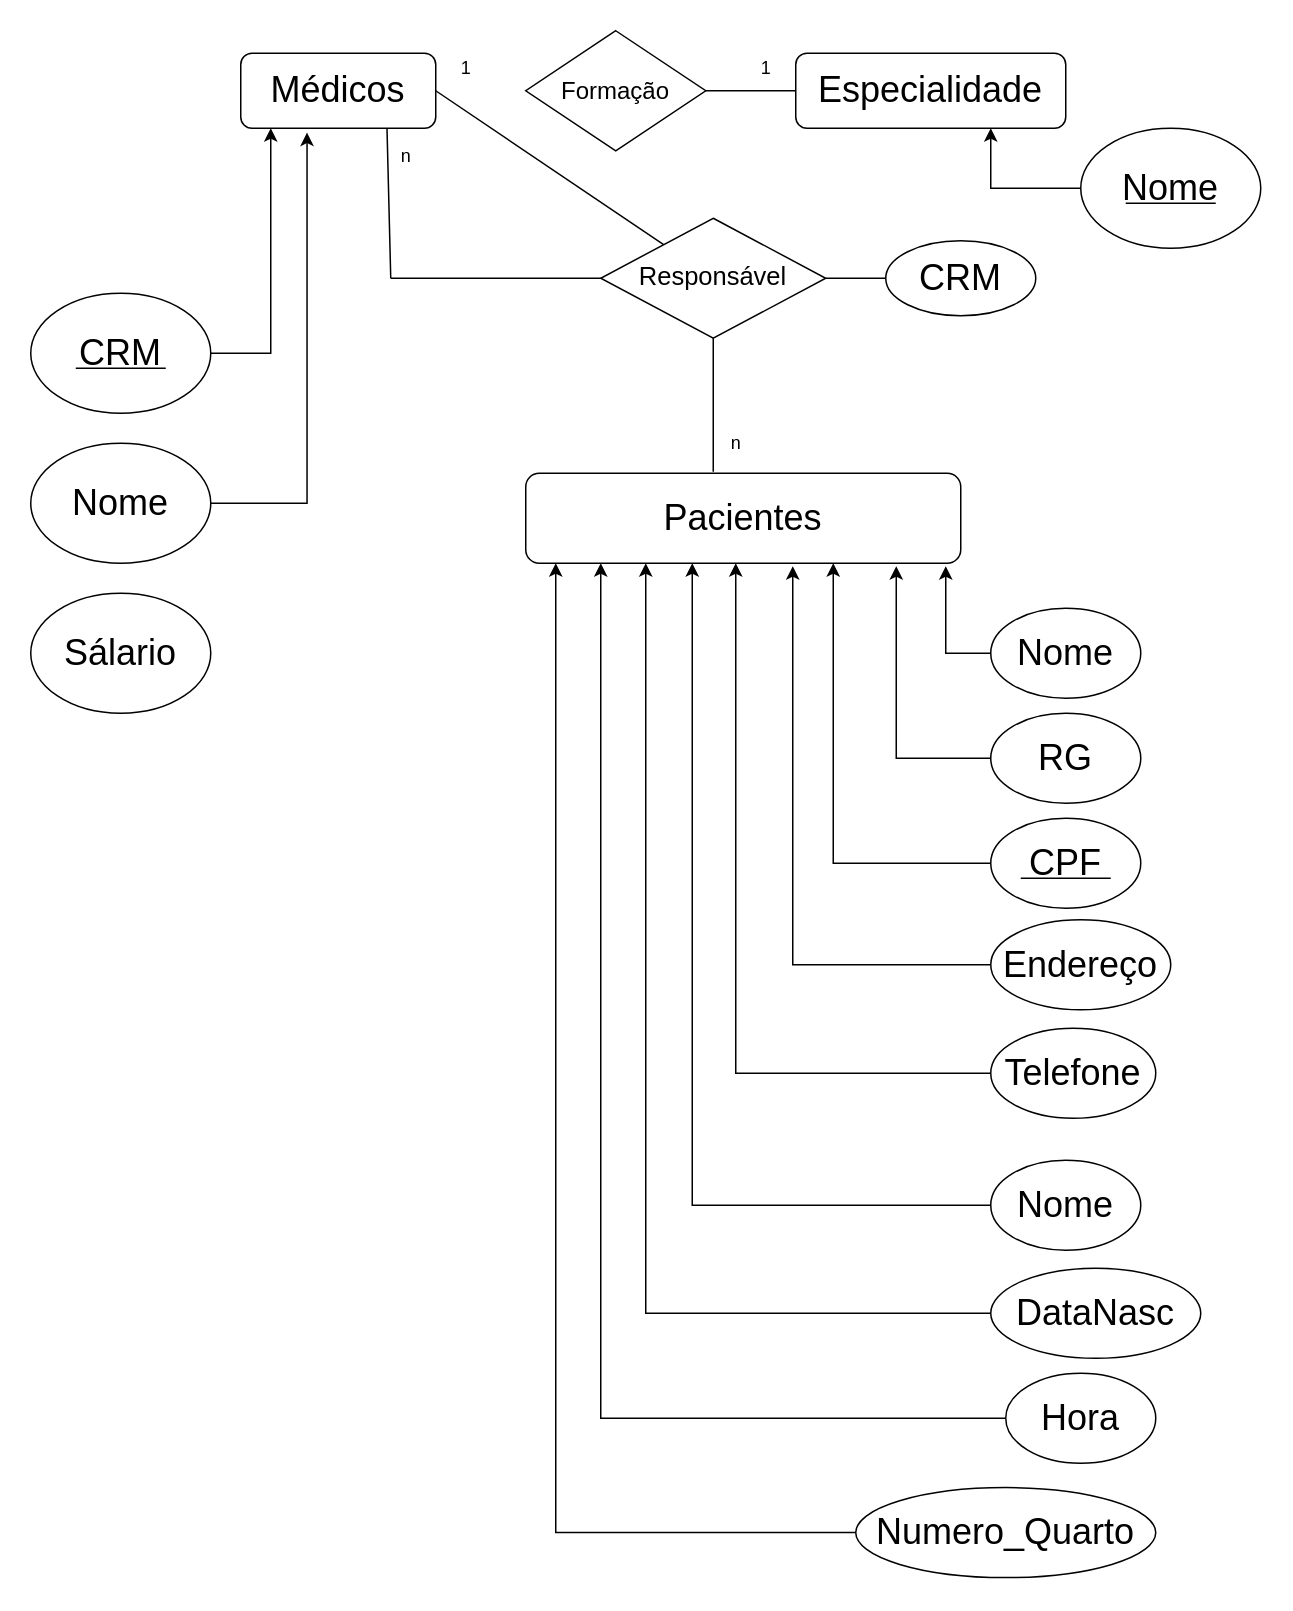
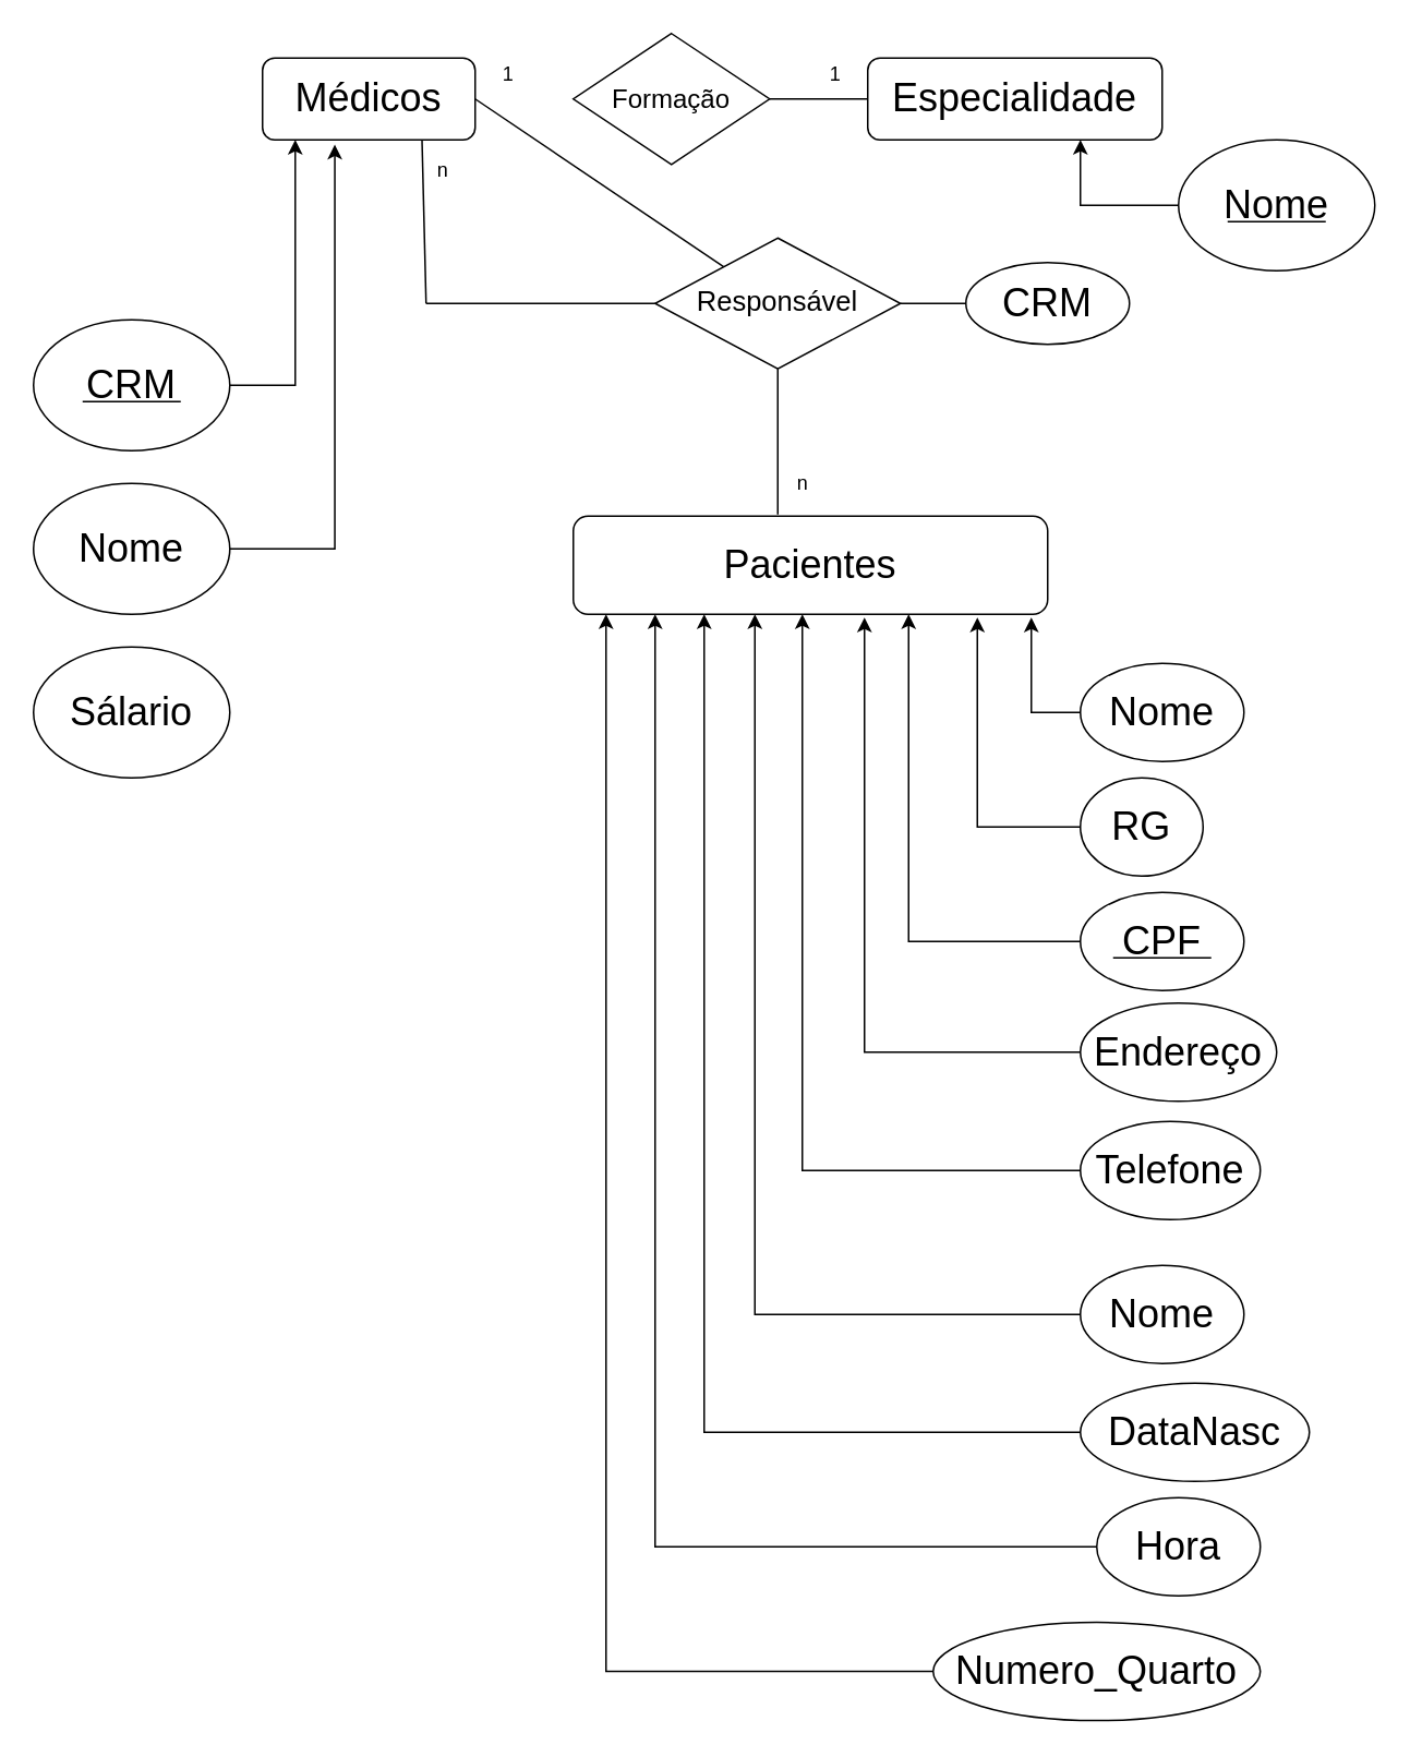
  <mxCell id="0" />
  <mxCell id="1" parent="0" />
  <mxCell id="2" style="edgeStyle=orthogonalEdgeStyle;rounded=0;orthogonalLoop=1;jettySize=auto;html=1;" parent="1" source="3" edge="1"><mxGeometry relative="1" as="geometry"><mxPoint x="180" y="85" as="targetPoint" /><Array as="points"><mxPoint x="180" y="235" /></Array></mxGeometry></mxCell>
  <mxCell id="3" value="&lt;font style=&quot;font-size: 24px&quot;&gt;CRM&lt;/font&gt;" style="ellipse;whiteSpace=wrap;html=1;" parent="1" vertex="1"><mxGeometry x="20" y="195" width="120" height="80" as="geometry" /></mxCell>
  <mxCell id="4" style="edgeStyle=orthogonalEdgeStyle;rounded=0;orthogonalLoop=1;jettySize=auto;html=1;entryX=0.34;entryY=1.058;entryDx=0;entryDy=0;entryPerimeter=0;" parent="1" source="5" target="9" edge="1"><mxGeometry relative="1" as="geometry"><mxPoint x="220" y="85" as="targetPoint" /><Array as="points"><mxPoint x="204" y="335" /></Array></mxGeometry></mxCell>
  <mxCell id="5" value="&lt;font style=&quot;font-size: 24px&quot;&gt;Nome&lt;/font&gt;" style="ellipse;whiteSpace=wrap;html=1;" parent="1" vertex="1"><mxGeometry x="20" y="295" width="120" height="80" as="geometry" /></mxCell>
  <mxCell id="6" value="" style="endArrow=none;html=1;" parent="1" edge="1"><mxGeometry width="50" height="50" relative="1" as="geometry"><mxPoint x="50" y="245" as="sourcePoint" /><mxPoint x="110" y="245" as="targetPoint" /></mxGeometry></mxCell>
  <mxCell id="7" value="&lt;font style=&quot;font-size: 24px&quot;&gt;Sálario&lt;/font&gt;" style="ellipse;whiteSpace=wrap;html=1;" parent="1" vertex="1"><mxGeometry x="20" y="395" width="120" height="80" as="geometry" /></mxCell>
  <mxCell id="8" value="&lt;font style=&quot;font-size: 24px&quot;&gt;Especialidade&lt;/font&gt;" style="rounded=1;whiteSpace=wrap;html=1;" parent="1" vertex="1"><mxGeometry x="530" y="35" width="180" height="50" as="geometry" /></mxCell>
  <mxCell id="9" value="&lt;font style=&quot;font-size: 24px&quot;&gt;Médicos&lt;/font&gt;" style="rounded=1;whiteSpace=wrap;html=1;" parent="1" vertex="1"><mxGeometry x="160" y="35" width="130" height="50" as="geometry" /></mxCell>
  <mxCell id="10" value="&lt;font style=&quot;font-size: 24px&quot;&gt;Pacientes&lt;/font&gt;" style="rounded=1;whiteSpace=wrap;html=1;" parent="1" vertex="1"><mxGeometry x="350" y="315" width="290" height="60" as="geometry" /></mxCell>
  <mxCell id="11" value="&lt;font style=&quot;font-size: 16px&quot;&gt;Formação&lt;/font&gt;" style="rhombus;whiteSpace=wrap;html=1;" parent="1" vertex="1"><mxGeometry x="350" y="20" width="120" height="80" as="geometry" /></mxCell>
  <mxCell id="12" value="" style="endArrow=none;html=1;strokeColor=#000000;exitX=1;exitY=0.5;exitDx=0;exitDy=0;" parent="1" source="9" target="35" edge="1"><mxGeometry width="50" height="50" relative="1" as="geometry"><mxPoint x="330" y="59.41" as="sourcePoint" /><mxPoint x="380" y="59.41" as="targetPoint" /></mxGeometry></mxCell>
  <mxCell id="13" value="" style="endArrow=none;html=1;strokeColor=#000000;exitX=1;exitY=0.5;exitDx=0;exitDy=0;" parent="1" source="11" edge="1"><mxGeometry width="50" height="50" relative="1" as="geometry"><mxPoint x="460" y="60" as="sourcePoint" /><mxPoint x="530" y="60" as="targetPoint" /></mxGeometry></mxCell>
  <mxCell id="14" value="1" style="text;html=1;align=center;verticalAlign=middle;resizable=0;points=[];autosize=1;" parent="1" vertex="1"><mxGeometry x="500" y="35" width="20" height="20" as="geometry" /></mxCell>
  <mxCell id="15" style="edgeStyle=orthogonalEdgeStyle;rounded=0;orthogonalLoop=1;jettySize=auto;html=1;strokeColor=#000000;exitX=0;exitY=0.5;exitDx=0;exitDy=0;" parent="1" source="16" edge="1"><mxGeometry relative="1" as="geometry"><mxPoint x="660" y="85" as="targetPoint" /><Array as="points"><mxPoint x="660" y="125" /><mxPoint x="660" y="85" /></Array></mxGeometry></mxCell>
  <mxCell id="16" value="&lt;font style=&quot;font-size: 24px&quot;&gt;Nome&lt;/font&gt;" style="ellipse;whiteSpace=wrap;html=1;" parent="1" vertex="1"><mxGeometry x="720" y="85" width="120" height="80" as="geometry" /></mxCell>
  <mxCell id="17" value="" style="endArrow=none;html=1;strokeColor=#000000;" parent="1" edge="1"><mxGeometry width="50" height="50" relative="1" as="geometry"><mxPoint x="750" y="135" as="sourcePoint" /><mxPoint x="810" y="135" as="targetPoint" /></mxGeometry></mxCell>
  <mxCell id="18" style="edgeStyle=orthogonalEdgeStyle;rounded=0;orthogonalLoop=1;jettySize=auto;html=1;strokeColor=#000000;" parent="1" source="19" edge="1"><mxGeometry relative="1" as="geometry"><mxPoint x="630" y="377" as="targetPoint" /><Array as="points"><mxPoint x="630" y="435" /></Array></mxGeometry></mxCell>
  <mxCell id="19" value="&lt;font style=&quot;font-size: 24px&quot;&gt;Nome&lt;/font&gt;" style="ellipse;whiteSpace=wrap;html=1;" parent="1" vertex="1"><mxGeometry x="660" y="405" width="100" height="60" as="geometry" /></mxCell>
  <mxCell id="20" style="edgeStyle=orthogonalEdgeStyle;rounded=0;orthogonalLoop=1;jettySize=auto;html=1;strokeColor=#000000;" parent="1" source="22" edge="1"><mxGeometry relative="1" as="geometry"><mxPoint x="597" y="377" as="targetPoint" /><Array as="points"><mxPoint x="597" y="505" /></Array></mxGeometry></mxCell>
  <mxCell id="21" value="&lt;font style=&quot;font-size: 24px&quot;&gt;CPF&lt;/font&gt;" style="ellipse;whiteSpace=wrap;html=1;" parent="1" vertex="1"><mxGeometry x="660" y="545" width="100" height="60" as="geometry" /></mxCell>
- <mxCell id="22" value="&lt;font style=&quot;font-size: 24px&quot;&gt;RG&lt;/font&gt;" style="ellipse;whiteSpace=wrap;html=1;" parent="1" vertex="1"><mxGeometry x="660" y="475" width="100" height="60" as="geometry" /></mxCell>
+ <mxCell id="22" value="&lt;font style=&quot;font-size: 24px&quot;&gt;RG&lt;/font&gt;" style="ellipse;whiteSpace=wrap;html=1;" parent="1" vertex="1"><mxGeometry x="660" y="475" width="75" height="60" as="geometry" /></mxCell>
  <mxCell id="23" style="edgeStyle=orthogonalEdgeStyle;rounded=0;orthogonalLoop=1;jettySize=auto;html=1;strokeColor=#000000;" parent="1" source="21" edge="1"><mxGeometry relative="1" as="geometry"><mxPoint x="555" y="375" as="targetPoint" /><Array as="points"><mxPoint x="555" y="575" /></Array><mxPoint x="700" y="565" as="sourcePoint" /></mxGeometry></mxCell>
  <mxCell id="24" style="edgeStyle=orthogonalEdgeStyle;rounded=0;orthogonalLoop=1;jettySize=auto;html=1;strokeColor=#000000;" parent="1" source="25" edge="1"><mxGeometry relative="1" as="geometry"><mxPoint x="490" y="375" as="targetPoint" /><Array as="points"><mxPoint x="490" y="715" /></Array></mxGeometry></mxCell>
  <mxCell id="25" value="&lt;font style=&quot;font-size: 24px&quot;&gt;Telefone&lt;/font&gt;" style="ellipse;whiteSpace=wrap;html=1;" parent="1" vertex="1"><mxGeometry x="660" y="685" width="110" height="60" as="geometry" /></mxCell>
  <mxCell id="26" style="edgeStyle=orthogonalEdgeStyle;rounded=0;orthogonalLoop=1;jettySize=auto;html=1;strokeColor=#000000;" parent="1" source="27" edge="1"><mxGeometry relative="1" as="geometry"><mxPoint x="528" y="377" as="targetPoint" /><Array as="points"><mxPoint x="528" y="643" /></Array></mxGeometry></mxCell>
  <mxCell id="27" value="&lt;font style=&quot;font-size: 24px&quot;&gt;Endereço&lt;/font&gt;" style="ellipse;whiteSpace=wrap;html=1;" parent="1" vertex="1"><mxGeometry x="660" y="612.72" width="120" height="60" as="geometry" /></mxCell>
  <mxCell id="28" style="edgeStyle=orthogonalEdgeStyle;rounded=0;orthogonalLoop=1;jettySize=auto;html=1;strokeColor=#000000;" parent="1" source="29" edge="1"><mxGeometry relative="1" as="geometry"><mxPoint x="461" y="375" as="targetPoint" /><Array as="points"><mxPoint x="461" y="803" /></Array></mxGeometry></mxCell>
  <mxCell id="29" value="&lt;font style=&quot;font-size: 24px&quot;&gt;Nome&lt;/font&gt;" style="ellipse;whiteSpace=wrap;html=1;" parent="1" vertex="1"><mxGeometry x="660" y="773" width="100" height="60" as="geometry" /></mxCell>
  <mxCell id="30" style="edgeStyle=orthogonalEdgeStyle;rounded=0;orthogonalLoop=1;jettySize=auto;html=1;strokeColor=#000000;" parent="1" source="31" edge="1"><mxGeometry relative="1" as="geometry"><mxPoint x="430" y="375" as="targetPoint" /><Array as="points"><mxPoint x="430" y="875" /></Array></mxGeometry></mxCell>
  <mxCell id="31" value="&lt;font style=&quot;font-size: 24px&quot;&gt;DataNasc&lt;/font&gt;" style="ellipse;whiteSpace=wrap;html=1;" parent="1" vertex="1"><mxGeometry x="660" y="845" width="140" height="60" as="geometry" /></mxCell>
  <mxCell id="32" style="edgeStyle=orthogonalEdgeStyle;rounded=0;orthogonalLoop=1;jettySize=auto;html=1;strokeColor=#000000;exitX=0;exitY=0.5;exitDx=0;exitDy=0;" parent="1" source="33" edge="1"><mxGeometry relative="1" as="geometry"><mxPoint x="400" y="375" as="targetPoint" /><Array as="points"><mxPoint x="400" y="945" /></Array></mxGeometry></mxCell>
  <mxCell id="33" value="&lt;font style=&quot;font-size: 24px&quot;&gt;Hora&lt;/font&gt;" style="ellipse;whiteSpace=wrap;html=1;" parent="1" vertex="1"><mxGeometry x="670" y="915" width="100" height="60" as="geometry" /></mxCell>
  <mxCell id="34" value="" style="endArrow=none;html=1;strokeColor=#000000;entryX=0.5;entryY=1;entryDx=0;entryDy=0;" parent="1" target="35" edge="1"><mxGeometry width="50" height="50" relative="1" as="geometry"><mxPoint x="475" y="314" as="sourcePoint" /><mxPoint x="435" y="235" as="targetPoint" /></mxGeometry></mxCell>
  <mxCell id="35" value="&lt;font style=&quot;font-size: 17px&quot;&gt;Responsável&lt;/font&gt;" style="rhombus;whiteSpace=wrap;html=1;" parent="1" vertex="1"><mxGeometry x="400" y="145" width="150" height="80" as="geometry" /></mxCell>
  <mxCell id="36" value="" style="endArrow=none;html=1;strokeColor=#000000;entryX=0;entryY=0.5;entryDx=0;entryDy=0;" parent="1" target="35" edge="1"><mxGeometry width="50" height="50" relative="1" as="geometry"><mxPoint x="260" y="185" as="sourcePoint" /><mxPoint x="330" y="146.18" as="targetPoint" /></mxGeometry></mxCell>
  <mxCell id="37" value="" style="endArrow=none;html=1;strokeColor=#000000;entryX=0.75;entryY=1;entryDx=0;entryDy=0;" parent="1" target="9" edge="1"><mxGeometry width="50" height="50" relative="1" as="geometry"><mxPoint x="260" y="185" as="sourcePoint" /><mxPoint x="420" y="164.41" as="targetPoint" /></mxGeometry></mxCell>
  <mxCell id="38" value="n" style="text;html=1;align=center;verticalAlign=middle;resizable=0;points=[];autosize=1;" parent="1" vertex="1"><mxGeometry x="480" y="285" width="20" height="20" as="geometry" /></mxCell>
  <mxCell id="39" value="n" style="text;html=1;align=center;verticalAlign=middle;resizable=0;points=[];autosize=1;" parent="1" vertex="1"><mxGeometry x="260" y="94" width="20" height="20" as="geometry" /></mxCell>
  <mxCell id="40" value="1" style="text;html=1;align=center;verticalAlign=middle;resizable=0;points=[];autosize=1;" parent="1" vertex="1"><mxGeometry x="300" y="35" width="20" height="20" as="geometry" /></mxCell>
  <mxCell id="41" value="&lt;font style=&quot;font-size: 24px&quot;&gt;CRM&lt;/font&gt;" style="ellipse;whiteSpace=wrap;html=1;" parent="1" vertex="1"><mxGeometry x="590" y="160" width="100" height="50" as="geometry" /></mxCell>
  <mxCell id="42" value="" style="endArrow=none;html=1;strokeColor=#000000;entryX=0;entryY=0.5;entryDx=0;entryDy=0;exitX=1;exitY=0.5;exitDx=0;exitDy=0;" parent="1" source="35" target="41" edge="1"><mxGeometry width="50" height="50" relative="1" as="geometry"><mxPoint x="540" y="265" as="sourcePoint" /><mxPoint x="590" y="215" as="targetPoint" /></mxGeometry></mxCell>
  <mxCell id="43" value="" style="endArrow=none;html=1;strokeColor=#000000;" parent="1" edge="1"><mxGeometry width="50" height="50" relative="1" as="geometry"><mxPoint x="680" y="585" as="sourcePoint" /><mxPoint x="740" y="585" as="targetPoint" /></mxGeometry></mxCell>
  <mxCell id="44" style="edgeStyle=orthogonalEdgeStyle;rounded=0;orthogonalLoop=1;jettySize=auto;html=1;strokeColor=#000000;" parent="1" source="45" edge="1"><mxGeometry relative="1" as="geometry"><mxPoint x="370" y="375" as="targetPoint" /><Array as="points"><mxPoint x="370" y="1021" /></Array></mxGeometry></mxCell>
  <mxCell id="45" value="&lt;font style=&quot;font-size: 24px&quot;&gt;Numero_Quarto&lt;/font&gt;" style="ellipse;whiteSpace=wrap;html=1;" parent="1" vertex="1"><mxGeometry x="570" y="991.24" width="200" height="60" as="geometry" /></mxCell>
